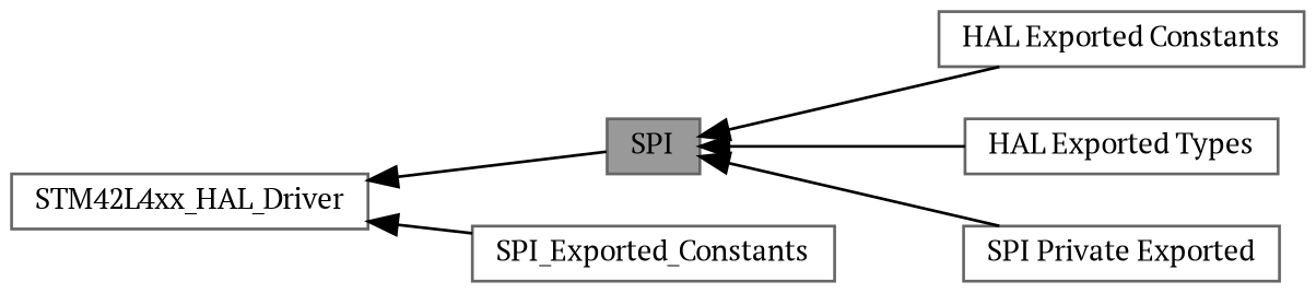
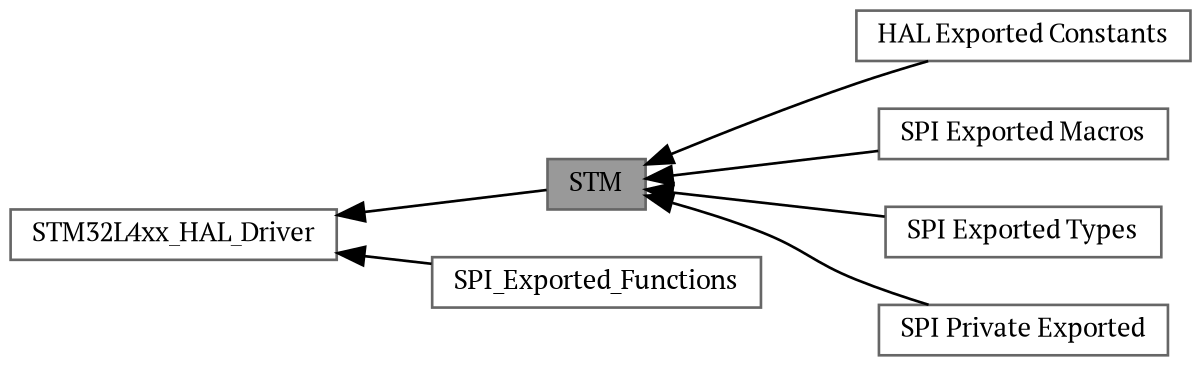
  digraph {
    fontname="PT Serif"
    rankdir=LR
    node [color=grey40 fillcolor=white fontname="PT Serif" fontsize=10 shape=box style=filled]
    edge [dir=back fontname="PT Serif" fontsize=10 labelfontname=Helvetica labelfontsize=10 shape=plaintext style=solid]
-   n1 [color=gray40 fillcolor=grey60 fontcolor=black height=0.2 label=SPI width=0.4]
+   n1 [color=gray40 fillcolor=grey60 fontcolor=black height=0.2 label=STM width=0.4]
    n2 [height=0.2 label="HAL Exported Constants" width=0.4]
-   n4 [height=0.2 label="HAL Exported Types" width=0.4]
+   n3 [height=0.2 label="SPI Exported Macros" width=0.4]
+   n4 [height=0.2 label="SPI Exported Types" width=0.4]
    n5 [height=0.2 label="SPI Private Exported" width=0.4]
-   n6 [height=0.2 label=SPI_Exported_Constants width=0.4]
-   n7 [height=0.2 label=STM42L4xx_HAL_Driver width=0.4]
+   n6 [height=0.2 label=SPI_Exported_Functions width=0.4]
+   n7 [height=0.2 label=STM32L4xx_HAL_Driver width=0.4]
    n1 -> n2
+   n1 -> n3
    n1 -> n4
    n1 -> n5
    n7 -> n1
    n7 -> n6
  }
